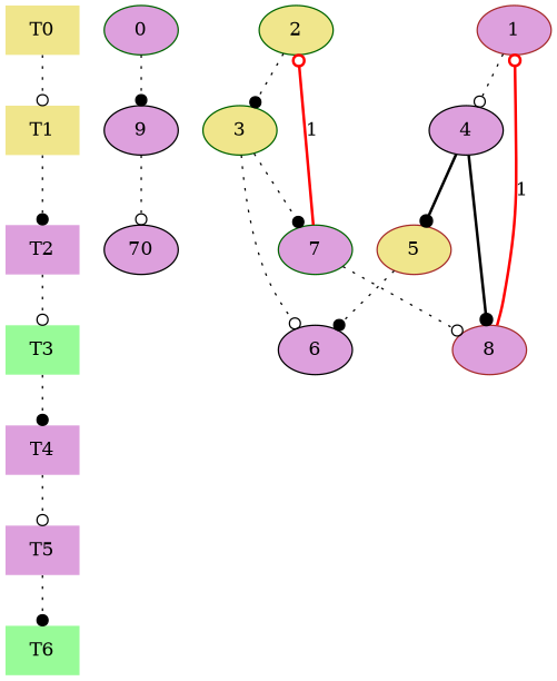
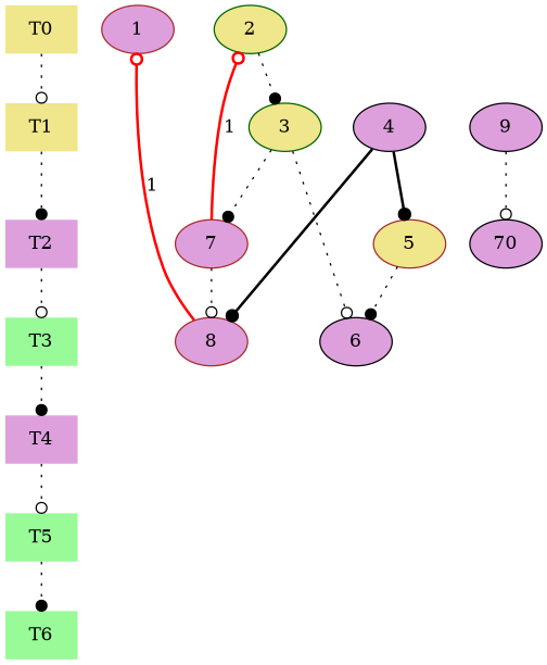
  digraph {
    node [color=brown fillcolor=plum style=filled]
    edge [arrowhead=odot style=dotted]
    T0 [fillcolor=khaki shape=plaintext]
    T1 [fillcolor=khaki shape=plaintext]
    T2 [shape=plaintext]
    T3 [color=black fillcolor=palegreen shape=plaintext]
    T4 [color=black shape=plaintext]
-   T5 [color=black shape=plaintext]
+   T5 [color=black fillcolor=palegreen shape=plaintext]
    T6 [fillcolor=palegreen shape=plaintext]
-   0 [color=darkgreen]
    1
    2 [color=darkgreen fillcolor=khaki]
    3 [color=darkgreen fillcolor=khaki]
    4 [color=black]
    9 [color=black]
    5 [fillcolor=khaki]
-   7 [color=darkgreen]
+   7
    n16 [color=black label=70]
    6 [color=black]
    8
    subgraph sub_1 {
      T0
      T1
      T2
      T3
      T4
      T5
      T6
    }
    subgraph sub_2 {
      rank=source
      T0
    }
    subgraph sub_3 {
      rank=same
      T0
-     0
      1
      2
    }
    subgraph sub_4 {
      rank=same
      T1
      3
      4
      9
    }
    subgraph sub_5 {
      rank=same
      T2
      5
      7
      n16
    }
    subgraph sub_6 {
      rank=same
      T3
      6
      8
    }
    subgraph sub_7 {
      rank=same
    }
    subgraph sub_8 {
      rank=same
    }
    subgraph sub_9 {
      rank=same
    }
    T0 -> T1
    T1 -> T2 [arrowhead=dot]
    T2 -> T3
    T3 -> T4 [arrowhead=dot]
    T4 -> T5
    T5 -> T6 [arrowhead=dot]
-   0 -> 9 [arrowhead=dot]
-   1 -> 4
    2 -> 3 [arrowhead=dot]
    3 -> 7 [arrowhead=dot]
    3 -> 6
    4 -> 5 [arrowhead=dot style=bold]
    4 -> 8 [arrowhead=dot style=bold]
    9 -> n16
    5 -> 6 [arrowhead=dot]
    7 -> 2 [color=red label=1 style=bold]
    7 -> 8
    8 -> 1 [color=red label=1 style=bold]
  }
